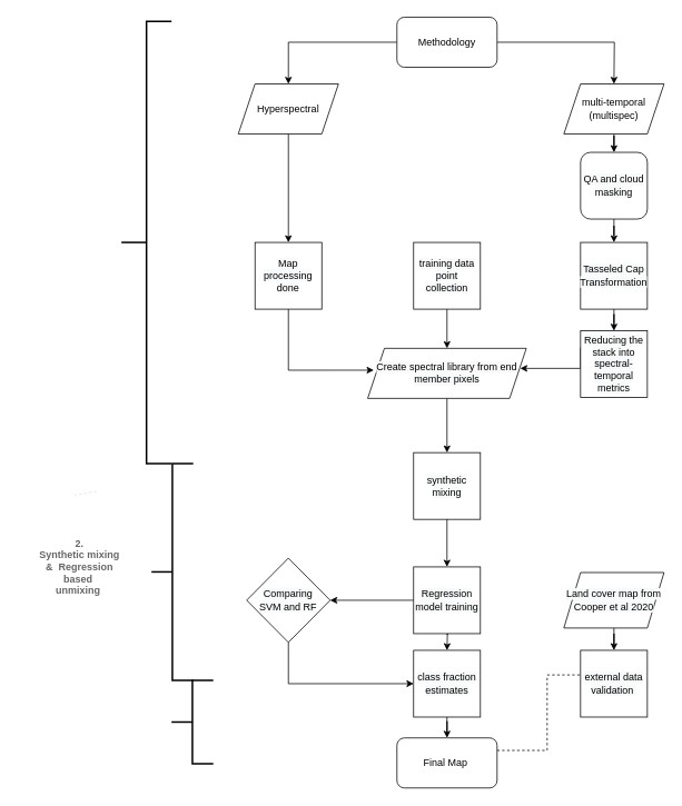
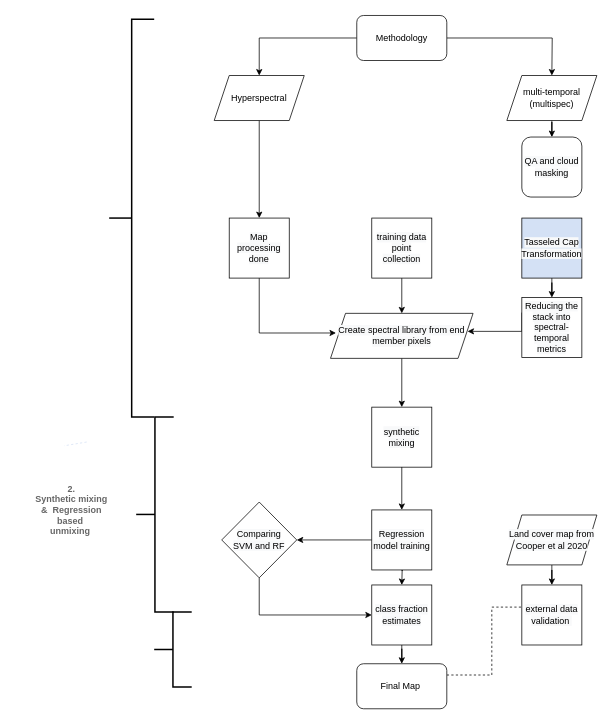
  <mxCell id="0" />
  <mxCell id="1" parent="0" />
  <mxCell id="2" value="" style="edgeStyle=orthogonalEdgeStyle;rounded=0;orthogonalLoop=1;jettySize=auto;html=1;" parent="1" source="4" edge="1"><mxGeometry relative="1" as="geometry"><mxPoint x="735" y="100" as="targetPoint" /></mxGeometry></mxCell>
  <mxCell id="3" style="edgeStyle=orthogonalEdgeStyle;rounded=0;orthogonalLoop=1;jettySize=auto;html=1;" edge="1" parent="1" source="4" target="11"><mxGeometry relative="1" as="geometry" /></mxCell>
  <mxCell id="4" value="Methodology" style="rounded=1;whiteSpace=wrap;html=1;" parent="1" vertex="1"><mxGeometry x="475" y="20" width="120" height="60" as="geometry" /></mxCell>
  <mxCell id="5" value="" style="edgeStyle=orthogonalEdgeStyle;rounded=0;orthogonalLoop=1;jettySize=auto;html=1;" parent="1" edge="1"><mxGeometry relative="1" as="geometry"><mxPoint x="735" y="340" as="sourcePoint" /><mxPoint x="735" y="360" as="targetPoint" /></mxGeometry></mxCell>
  <mxCell id="6" style="edgeStyle=orthogonalEdgeStyle;rounded=0;orthogonalLoop=1;jettySize=auto;html=1;exitX=0.5;exitY=1;exitDx=0;exitDy=0;" parent="1" edge="1"><mxGeometry relative="1" as="geometry"><mxPoint x="535.003" y="739" as="sourcePoint" /><mxPoint x="535.003" y="779" as="targetPoint" /></mxGeometry></mxCell>
  <mxCell id="7" value="" style="endArrow=none;dashed=1;html=1;" parent="1" edge="1"><mxGeometry width="50" height="50" relative="1" as="geometry"><mxPoint x="655" y="808.5" as="sourcePoint" /><mxPoint x="715" y="808.5" as="targetPoint" /></mxGeometry></mxCell>
  <mxCell id="8" value="" style="endArrow=none;dashed=1;html=1;" parent="1" edge="1"><mxGeometry width="50" height="50" relative="1" as="geometry"><mxPoint x="655" y="899" as="sourcePoint" /><mxPoint x="655" y="809" as="targetPoint" /></mxGeometry></mxCell>
  <mxCell id="9" value="" style="endArrow=none;dashed=1;html=1;" parent="1" edge="1"><mxGeometry width="50" height="50" relative="1" as="geometry"><mxPoint x="595" y="899" as="sourcePoint" /><mxPoint x="655" y="899" as="targetPoint" /></mxGeometry></mxCell>
  <mxCell id="10" style="edgeStyle=orthogonalEdgeStyle;rounded=0;orthogonalLoop=1;jettySize=auto;html=1;entryX=0.5;entryY=0;entryDx=0;entryDy=0;" edge="1" parent="1" source="11" target="13"><mxGeometry relative="1" as="geometry" /></mxCell>
  <mxCell id="11" value="Hyperspectral" style="shape=parallelogram;perimeter=parallelogramPerimeter;whiteSpace=wrap;html=1;fixedSize=1;" parent="1" vertex="1"><mxGeometry x="285" y="100" width="120" height="60" as="geometry" /></mxCell>
  <mxCell id="12" style="edgeStyle=orthogonalEdgeStyle;rounded=0;orthogonalLoop=1;jettySize=auto;html=1;entryX=0;entryY=0.75;entryDx=0;entryDy=0;exitX=0.5;exitY=1;exitDx=0;exitDy=0;" edge="1" parent="1" source="13"><mxGeometry relative="1" as="geometry"><mxPoint x="345" y="384" as="sourcePoint" /><mxPoint x="447.278" y="443.167" as="targetPoint" /><Array as="points"><mxPoint x="345" y="443" /></Array></mxGeometry></mxCell>
  <mxCell id="13" value="&lt;span style=&quot;color: rgb(0 , 0 , 0) ; font-family: &amp;#34;helvetica&amp;#34; ; font-size: 12px ; font-style: normal ; font-weight: normal ; letter-spacing: normal ; text-align: center ; text-indent: 0px ; text-transform: none ; word-spacing: 0px ; background-color: rgb(248 , 249 , 250) ; text-decoration: none ; display: inline ; float: none&quot;&gt;Map processing done&lt;/span&gt;" style="whiteSpace=wrap;html=1;aspect=fixed;" parent="1" vertex="1"><mxGeometry x="305" y="290" width="80" height="80" as="geometry" /></mxCell>
  <mxCell id="14" style="edgeStyle=orthogonalEdgeStyle;rounded=0;orthogonalLoop=1;jettySize=auto;html=1;" edge="1" parent="1" source="15" target="17"><mxGeometry relative="1" as="geometry" /></mxCell>
  <mxCell id="15" value="&lt;span&gt;multi-temporal&lt;/span&gt;&lt;br&gt;&lt;span&gt;(multispec)&lt;/span&gt;" style="shape=parallelogram;perimeter=parallelogramPerimeter;whiteSpace=wrap;html=1;fixedSize=1;" parent="1" vertex="1"><mxGeometry x="675" y="100" width="120" height="60" as="geometry" /></mxCell>
- <mxCell id="16" style="edgeStyle=orthogonalEdgeStyle;rounded=0;orthogonalLoop=1;jettySize=auto;html=1;entryX=0.5;entryY=0;entryDx=0;entryDy=0;" edge="1" parent="1" source="17" target="19"><mxGeometry relative="1" as="geometry" /></mxCell>
  <mxCell id="17" value="&lt;span style=&quot;color: rgb(0, 0, 0); font-family: helvetica; font-size: 12px; font-style: normal; font-weight: normal; letter-spacing: normal; text-align: center; text-indent: 0px; text-transform: none; word-spacing: 0px; background-color: rgb(248, 249, 250); text-decoration: none; display: inline; float: none;&quot;&gt;QA and cloud masking&lt;/span&gt;" style="whiteSpace=wrap;html=1;aspect=fixed;rounded=1;" parent="1" vertex="1"><mxGeometry x="695" y="182" width="80" height="80" as="geometry" /></mxCell>
  <mxCell id="18" style="edgeStyle=orthogonalEdgeStyle;rounded=0;orthogonalLoop=1;jettySize=auto;html=1;exitX=0.5;exitY=1;exitDx=0;exitDy=0;" parent="1" source="19" target="21" edge="1"><mxGeometry relative="1" as="geometry" /></mxCell>
- <mxCell id="19" value="&lt;span style=&quot;color: rgb(0 , 0 , 0) ; font-family: &amp;#34;helvetica&amp;#34; ; font-size: 12px ; font-style: normal ; font-weight: normal ; letter-spacing: normal ; text-align: center ; text-indent: 0px ; text-transform: none ; word-spacing: 0px ; background-color: rgb(248 , 249 , 250) ; text-decoration: none ; display: inline ; float: none&quot;&gt;Tasseled Cap Transformation&lt;/span&gt;" style="whiteSpace=wrap;html=1;aspect=fixed;" parent="1" vertex="1"><mxGeometry x="695" y="290" width="80" height="80" as="geometry" /></mxCell>
+ <mxCell id="19" value="&lt;span style=&quot;color: rgb(0 , 0 , 0) ; font-family: &amp;#34;helvetica&amp;#34; ; font-size: 12px ; font-style: normal ; font-weight: normal ; letter-spacing: normal ; text-align: center ; text-indent: 0px ; text-transform: none ; word-spacing: 0px ; background-color: rgb(248 , 249 , 250) ; text-decoration: none ; display: inline ; float: none&quot;&gt;Tasseled Cap Transformation&lt;/span&gt;" style="whiteSpace=wrap;html=1;aspect=fixed;fillColor=#d4e1f5;" parent="1" vertex="1"><mxGeometry x="695" y="290" width="80" height="80" as="geometry" /></mxCell>
  <mxCell id="20" style="edgeStyle=orthogonalEdgeStyle;rounded=0;orthogonalLoop=1;jettySize=auto;html=1;exitX=0;exitY=0.5;exitDx=0;exitDy=0;" parent="1" edge="1"><mxGeometry relative="1" as="geometry"><Array as="points"><mxPoint x="695" y="441" /></Array><mxPoint x="695" y="416" as="sourcePoint" /><mxPoint x="622.667" y="441" as="targetPoint" /></mxGeometry></mxCell>
  <mxCell id="21" value="&lt;span style=&quot;color: rgb(0, 0, 0); font-family: helvetica; font-size: 12px; font-style: normal; font-weight: normal; letter-spacing: normal; text-align: center; text-indent: 0px; text-transform: none; word-spacing: 0px; background-color: rgb(248, 249, 250); text-decoration: none; display: inline; float: none;&quot;&gt;Reducing the stack into spectral-temporal metrics&lt;/span&gt;" style="whiteSpace=wrap;html=1;aspect=fixed;" parent="1" vertex="1"><mxGeometry x="695" y="396" width="80" height="80" as="geometry" /></mxCell>
  <mxCell id="22" style="edgeStyle=orthogonalEdgeStyle;rounded=0;orthogonalLoop=1;jettySize=auto;html=1;exitX=0.5;exitY=1;exitDx=0;exitDy=0;entryX=0.5;entryY=0;entryDx=0;entryDy=0;" edge="1" parent="1" source="23" target="25"><mxGeometry relative="1" as="geometry" /></mxCell>
  <mxCell id="23" value="&lt;span style=&quot;color: rgb(0 , 0 , 0) ; font-family: &amp;#34;helvetica&amp;#34; ; font-size: 12px ; font-style: normal ; font-weight: normal ; letter-spacing: normal ; text-align: center ; text-indent: 0px ; text-transform: none ; word-spacing: 0px ; background-color: rgb(248 , 249 , 250) ; text-decoration: none ; display: inline ; float: none&quot;&gt;Create spectral library from end member pixels&lt;/span&gt;" style="shape=parallelogram;perimeter=parallelogramPerimeter;whiteSpace=wrap;html=1;fixedSize=1;" parent="1" vertex="1"><mxGeometry x="440" y="417" width="190" height="60" as="geometry" /></mxCell>
  <mxCell id="24" style="edgeStyle=orthogonalEdgeStyle;rounded=0;orthogonalLoop=1;jettySize=auto;html=1;exitX=0.5;exitY=1;exitDx=0;exitDy=0;" parent="1" source="25" edge="1"><mxGeometry relative="1" as="geometry"><mxPoint x="535" y="679" as="targetPoint" /><Array as="points"><mxPoint x="535" y="603" /></Array></mxGeometry></mxCell>
  <mxCell id="25" value="&lt;span style=&quot;color: rgb(0, 0, 0); font-family: helvetica; font-size: 12px; font-style: normal; font-weight: normal; letter-spacing: normal; text-align: center; text-indent: 0px; text-transform: none; word-spacing: 0px; background-color: rgb(248, 249, 250); text-decoration: none; display: inline; float: none;&quot;&gt;synthetic mixing&lt;/span&gt;" style="whiteSpace=wrap;html=1;aspect=fixed;" parent="1" vertex="1"><mxGeometry x="495" y="542" width="80" height="80" as="geometry" /></mxCell>
  <mxCell id="26" style="edgeStyle=orthogonalEdgeStyle;rounded=0;orthogonalLoop=1;jettySize=auto;html=1;exitX=0;exitY=0.5;exitDx=0;exitDy=0;entryX=1;entryY=0.5;entryDx=0;entryDy=0;" parent="1" source="27" target="29" edge="1"><mxGeometry relative="1" as="geometry" /></mxCell>
  <mxCell id="27" value="&lt;span style=&quot;color: rgb(0 , 0 , 0) ; font-family: &amp;#34;helvetica&amp;#34; ; font-size: 12px ; font-style: normal ; font-weight: normal ; letter-spacing: normal ; text-align: center ; text-indent: 0px ; text-transform: none ; word-spacing: 0px ; background-color: rgb(248 , 249 , 250) ; text-decoration: none ; display: inline ; float: none&quot;&gt;Regression model training&lt;/span&gt;" style="whiteSpace=wrap;html=1;aspect=fixed;" parent="1" vertex="1"><mxGeometry x="495" y="679" width="80" height="80" as="geometry" /></mxCell>
  <mxCell id="28" style="edgeStyle=orthogonalEdgeStyle;rounded=0;orthogonalLoop=1;jettySize=auto;html=1;exitX=0.5;exitY=1;exitDx=0;exitDy=0;entryX=0;entryY=0.5;entryDx=0;entryDy=0;" parent="1" source="29" target="31" edge="1"><mxGeometry relative="1" as="geometry" /></mxCell>
  <mxCell id="29" value="&lt;span style=&quot;color: rgb(0 , 0 , 0) ; font-family: &amp;#34;helvetica&amp;#34; ; font-size: 12px ; font-style: normal ; font-weight: normal ; letter-spacing: normal ; text-align: center ; text-indent: 0px ; text-transform: none ; word-spacing: 0px ; background-color: rgb(248 , 249 , 250) ; text-decoration: none ; display: inline ; float: none&quot;&gt;Comparing &lt;br&gt;SVM and RF&lt;/span&gt;" style="rhombus;whiteSpace=wrap;html=1;" parent="1" vertex="1"><mxGeometry x="295" y="668.5" width="100" height="101" as="geometry" /></mxCell>
  <mxCell id="30" style="edgeStyle=orthogonalEdgeStyle;rounded=0;orthogonalLoop=1;jettySize=auto;html=1;" edge="1" parent="1" source="31" target="32"><mxGeometry relative="1" as="geometry" /></mxCell>
  <mxCell id="31" value="&lt;span style=&quot;color: rgb(0, 0, 0); font-family: helvetica; font-size: 12px; font-style: normal; font-weight: normal; letter-spacing: normal; text-align: center; text-indent: 0px; text-transform: none; word-spacing: 0px; background-color: rgb(248, 249, 250); text-decoration: none; display: inline; float: none;&quot;&gt;class fraction estimates&lt;/span&gt;" style="whiteSpace=wrap;html=1;aspect=fixed;" parent="1" vertex="1"><mxGeometry x="495" y="779" width="80" height="80" as="geometry" /></mxCell>
  <mxCell id="32" value="&lt;font face=&quot;helvetica&quot;&gt;Final Map&amp;nbsp;&lt;/font&gt;" style="rounded=1;whiteSpace=wrap;html=1;" parent="1" vertex="1"><mxGeometry x="475" y="884" width="120" height="60" as="geometry" /></mxCell>
  <mxCell id="33" value="&lt;span style=&quot;color: rgb(0, 0, 0); font-family: helvetica; font-size: 12px; font-style: normal; font-weight: normal; letter-spacing: normal; text-align: center; text-indent: 0px; text-transform: none; word-spacing: 0px; background-color: rgb(248, 249, 250); text-decoration: none; display: inline; float: none;&quot;&gt;external data validation&amp;nbsp;&lt;/span&gt;" style="whiteSpace=wrap;html=1;aspect=fixed;" parent="1" vertex="1"><mxGeometry x="695" y="779" width="80" height="80" as="geometry" /></mxCell>
  <mxCell id="34" style="edgeStyle=orthogonalEdgeStyle;rounded=0;orthogonalLoop=1;jettySize=auto;html=1;entryX=0.5;entryY=0;entryDx=0;entryDy=0;" edge="1" parent="1" source="35" target="33"><mxGeometry relative="1" as="geometry" /></mxCell>
  <mxCell id="35" value="&lt;span style=&quot;color: rgb(0 , 0 , 0) ; font-family: &amp;#34;helvetica&amp;#34; ; font-size: 12px ; font-style: normal ; font-weight: normal ; letter-spacing: normal ; text-align: center ; text-indent: 0px ; text-transform: none ; word-spacing: 0px ; background-color: rgb(248 , 249 , 250) ; text-decoration: none ; display: inline ; float: none&quot;&gt;Land cover map from Cooper et al 2020&lt;/span&gt;" style="shape=parallelogram;perimeter=parallelogramPerimeter;whiteSpace=wrap;html=1;fixedSize=1;" parent="1" vertex="1"><mxGeometry x="675" y="685.75" width="120" height="66.5" as="geometry" /></mxCell>
  <mxCell id="36" style="edgeStyle=none;orthogonalLoop=1;jettySize=auto;html=1;exitX=0.5;exitY=1;exitDx=0;exitDy=0;exitPerimeter=0;dashed=1;endArrow=none;" parent="1" edge="1"><mxGeometry relative="1" as="geometry"><mxPoint x="190" y="480" as="sourcePoint" /><mxPoint x="190" y="480" as="targetPoint" /></mxGeometry></mxCell>
  <mxCell id="37" value="" style="strokeWidth=2;html=1;shape=mxgraph.flowchart.annotation_2;align=left;labelPosition=right;pointerEvents=1;" parent="1" vertex="1"><mxGeometry x="145" y="25" width="60" height="530" as="geometry" /></mxCell>
  <mxCell id="38" value="" style="strokeWidth=2;html=1;shape=mxgraph.flowchart.annotation_2;align=left;labelPosition=right;pointerEvents=1;fillColor=#D4E1F5;" parent="1" vertex="1"><mxGeometry x="181" y="555" width="50" height="260" as="geometry" /></mxCell>
  <mxCell id="39" value="&lt;font color=&quot;#666666&quot;&gt;&lt;span&gt;&lt;b&gt;2. &lt;br&gt;Synthetic mixing &lt;br&gt;&amp;amp; &amp;nbsp;Regression&lt;br&gt;based&amp;nbsp;&lt;br&gt;unmixing&amp;nbsp;&lt;br&gt;&lt;/b&gt;&lt;/span&gt;&lt;/font&gt;" style="text;html=1;strokeColor=none;fillColor=none;align=center;verticalAlign=middle;whiteSpace=wrap;rounded=0;" parent="1" vertex="1"><mxGeometry x="20" y="668.5" width="150" height="20" as="geometry" /></mxCell>
  <mxCell id="40" value="" style="strokeWidth=2;html=1;shape=mxgraph.flowchart.annotation_2;align=left;labelPosition=right;pointerEvents=1;fillColor=#D4E1F5;" parent="1" vertex="1"><mxGeometry x="205" y="815" width="50" height="100" as="geometry" /></mxCell>
  <mxCell id="41" style="edgeStyle=none;orthogonalLoop=1;jettySize=auto;html=1;exitX=0.75;exitY=0;exitDx=0;exitDy=0;entryX=0;entryY=0.25;entryDx=0;entryDy=0;dashed=1;endArrow=none;strokeColor=#D4E1F5;" parent="1" edge="1"><mxGeometry relative="1" as="geometry"><mxPoint x="115" y="588.5" as="sourcePoint" /><mxPoint x="85" y="593.5" as="targetPoint" /></mxGeometry></mxCell>
  <mxCell id="42" style="edgeStyle=orthogonalEdgeStyle;rounded=0;orthogonalLoop=1;jettySize=auto;html=1;" edge="1" parent="1" source="43" target="23"><mxGeometry relative="1" as="geometry" /></mxCell>
  <mxCell id="43" value="&lt;span style=&quot;color: rgb(0, 0, 0); font-family: helvetica; font-size: 12px; font-style: normal; font-weight: normal; letter-spacing: normal; text-align: center; text-indent: 0px; text-transform: none; word-spacing: 0px; background-color: rgb(248, 249, 250); text-decoration: none; display: inline; float: none;&quot;&gt;training data point collection&lt;/span&gt;" style="whiteSpace=wrap;html=1;aspect=fixed;" vertex="1" parent="1"><mxGeometry x="495" y="290" width="80" height="80" as="geometry" /></mxCell>
